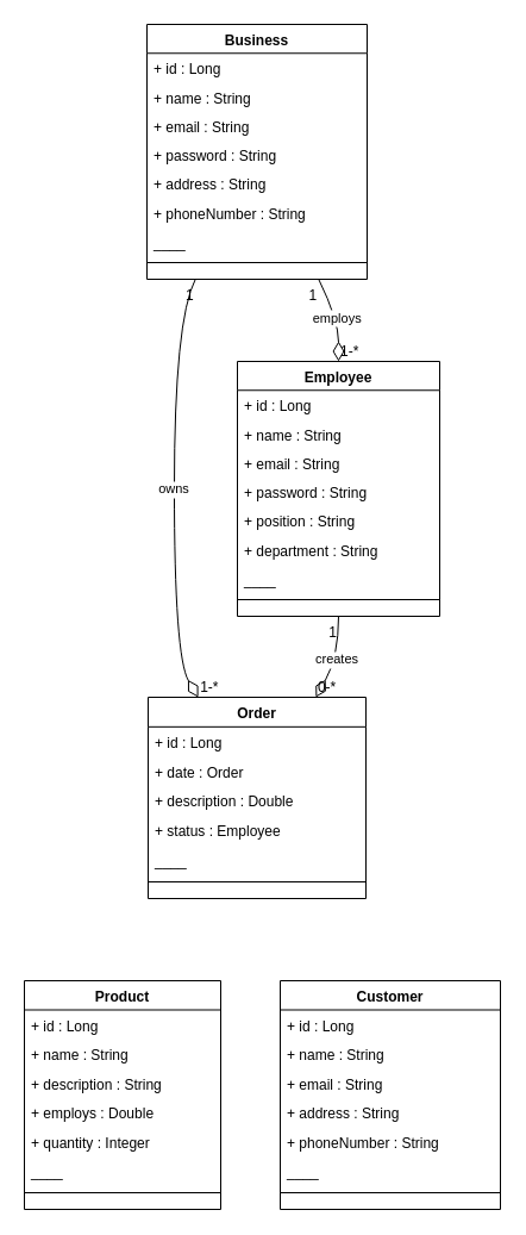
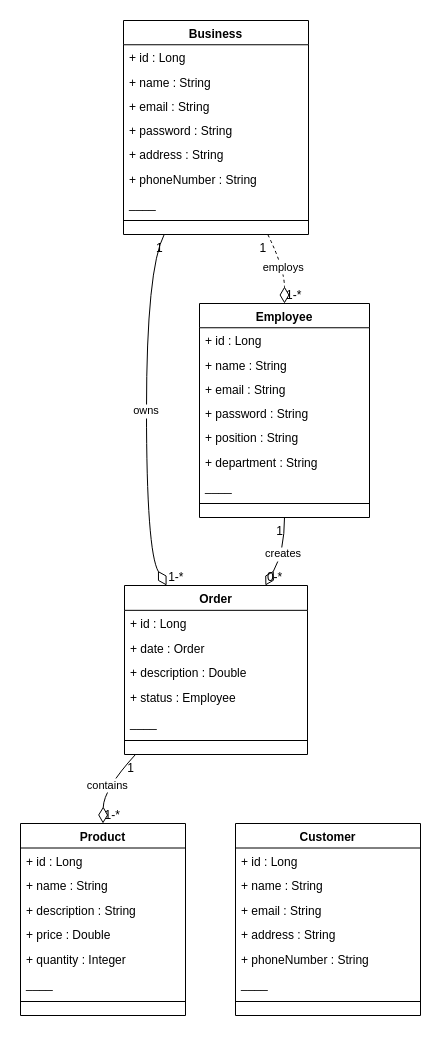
  <mxCell id="0" />
  <mxCell id="1" parent="0" />
  <mxCell id="2" value="Business" style="swimlane;fontStyle=1;align=center;verticalAlign=top;childLayout=stackLayout;horizontal=1;startSize=24.259;horizontalStack=0;resizeParent=1;resizeParentMax=0;resizeLast=0;collapsible=0;marginBottom=0;" vertex="1" parent="1"><mxGeometry x="123" y="20" width="185" height="214" as="geometry" /></mxCell>
  <mxCell id="3" value="+ id : Long" style="text;strokeColor=none;fillColor=none;align=left;verticalAlign=top;spacingLeft=4;spacingRight=4;overflow=hidden;rotatable=0;points=[[0,0.5],[1,0.5]];portConstraint=eastwest;" vertex="1" parent="2"><mxGeometry y="24" width="185" height="24" as="geometry" /></mxCell>
  <mxCell id="4" value="+ name : String" style="text;strokeColor=none;fillColor=none;align=left;verticalAlign=top;spacingLeft=4;spacingRight=4;overflow=hidden;rotatable=0;points=[[0,0.5],[1,0.5]];portConstraint=eastwest;" vertex="1" parent="2"><mxGeometry y="49" width="185" height="24" as="geometry" /></mxCell>
  <mxCell id="5" value="+ email : String" style="text;strokeColor=none;fillColor=none;align=left;verticalAlign=top;spacingLeft=4;spacingRight=4;overflow=hidden;rotatable=0;points=[[0,0.5],[1,0.5]];portConstraint=eastwest;" vertex="1" parent="2"><mxGeometry y="73" width="185" height="24" as="geometry" /></mxCell>
  <mxCell id="6" value="+ password : String" style="text;strokeColor=none;fillColor=none;align=left;verticalAlign=top;spacingLeft=4;spacingRight=4;overflow=hidden;rotatable=0;points=[[0,0.5],[1,0.5]];portConstraint=eastwest;" vertex="1" parent="2"><mxGeometry y="97" width="185" height="24" as="geometry" /></mxCell>
  <mxCell id="7" value="+ address : String" style="text;strokeColor=none;fillColor=none;align=left;verticalAlign=top;spacingLeft=4;spacingRight=4;overflow=hidden;rotatable=0;points=[[0,0.5],[1,0.5]];portConstraint=eastwest;" vertex="1" parent="2"><mxGeometry y="121" width="185" height="24" as="geometry" /></mxCell>
  <mxCell id="8" value="+ phoneNumber : String" style="text;strokeColor=none;fillColor=none;align=left;verticalAlign=top;spacingLeft=4;spacingRight=4;overflow=hidden;rotatable=0;points=[[0,0.5],[1,0.5]];portConstraint=eastwest;" vertex="1" parent="2"><mxGeometry y="146" width="185" height="24" as="geometry" /></mxCell>
  <mxCell id="9" value="____" style="text;strokeColor=none;fillColor=none;align=left;verticalAlign=top;spacingLeft=4;spacingRight=4;overflow=hidden;rotatable=0;points=[[0,0.5],[1,0.5]];portConstraint=eastwest;" vertex="1" parent="2"><mxGeometry y="170" width="185" height="24" as="geometry" /></mxCell>
  <mxCell id="10" style="line;strokeWidth=1;fillColor=none;align=left;verticalAlign=middle;spacingTop=-1;spacingLeft=3;spacingRight=3;rotatable=0;labelPosition=right;points=[];portConstraint=eastwest;strokeColor=inherit;" vertex="1" parent="2"><mxGeometry y="194" width="185" height="12" as="geometry" /></mxCell>
  <mxCell id="11" value="Employee" style="swimlane;fontStyle=1;align=center;verticalAlign=top;childLayout=stackLayout;horizontal=1;startSize=24.259;horizontalStack=0;resizeParent=1;resizeParentMax=0;resizeLast=0;collapsible=0;marginBottom=0;" vertex="1" parent="1"><mxGeometry x="199" y="303" width="170" height="214" as="geometry" /></mxCell>
  <mxCell id="12" value="+ id : Long" style="text;strokeColor=none;fillColor=none;align=left;verticalAlign=top;spacingLeft=4;spacingRight=4;overflow=hidden;rotatable=0;points=[[0,0.5],[1,0.5]];portConstraint=eastwest;" vertex="1" parent="11"><mxGeometry y="24" width="170" height="24" as="geometry" /></mxCell>
  <mxCell id="13" value="+ name : String" style="text;strokeColor=none;fillColor=none;align=left;verticalAlign=top;spacingLeft=4;spacingRight=4;overflow=hidden;rotatable=0;points=[[0,0.5],[1,0.5]];portConstraint=eastwest;" vertex="1" parent="11"><mxGeometry y="49" width="170" height="24" as="geometry" /></mxCell>
  <mxCell id="14" value="+ email : String" style="text;strokeColor=none;fillColor=none;align=left;verticalAlign=top;spacingLeft=4;spacingRight=4;overflow=hidden;rotatable=0;points=[[0,0.5],[1,0.5]];portConstraint=eastwest;" vertex="1" parent="11"><mxGeometry y="73" width="170" height="24" as="geometry" /></mxCell>
  <mxCell id="15" value="+ password : String" style="text;strokeColor=none;fillColor=none;align=left;verticalAlign=top;spacingLeft=4;spacingRight=4;overflow=hidden;rotatable=0;points=[[0,0.5],[1,0.5]];portConstraint=eastwest;" vertex="1" parent="11"><mxGeometry y="97" width="170" height="24" as="geometry" /></mxCell>
  <mxCell id="16" value="+ position : String" style="text;strokeColor=none;fillColor=none;align=left;verticalAlign=top;spacingLeft=4;spacingRight=4;overflow=hidden;rotatable=0;points=[[0,0.5],[1,0.5]];portConstraint=eastwest;" vertex="1" parent="11"><mxGeometry y="121" width="170" height="24" as="geometry" /></mxCell>
  <mxCell id="17" value="+ department : String" style="text;strokeColor=none;fillColor=none;align=left;verticalAlign=top;spacingLeft=4;spacingRight=4;overflow=hidden;rotatable=0;points=[[0,0.5],[1,0.5]];portConstraint=eastwest;" vertex="1" parent="11"><mxGeometry y="146" width="170" height="24" as="geometry" /></mxCell>
  <mxCell id="18" value="____" style="text;strokeColor=none;fillColor=none;align=left;verticalAlign=top;spacingLeft=4;spacingRight=4;overflow=hidden;rotatable=0;points=[[0,0.5],[1,0.5]];portConstraint=eastwest;" vertex="1" parent="11"><mxGeometry y="170" width="170" height="24" as="geometry" /></mxCell>
  <mxCell id="19" style="line;strokeWidth=1;fillColor=none;align=left;verticalAlign=middle;spacingTop=-1;spacingLeft=3;spacingRight=3;rotatable=0;labelPosition=right;points=[];portConstraint=eastwest;strokeColor=inherit;" vertex="1" parent="11"><mxGeometry y="194" width="170" height="12" as="geometry" /></mxCell>
  <mxCell id="20" value="Product" style="swimlane;fontStyle=1;align=center;verticalAlign=top;childLayout=stackLayout;horizontal=1;startSize=24.507;horizontalStack=0;resizeParent=1;resizeParentMax=0;resizeLast=0;collapsible=0;marginBottom=0;" vertex="1" parent="1"><mxGeometry x="20" y="823" width="165" height="192" as="geometry" /></mxCell>
  <mxCell id="21" value="+ id : Long" style="text;strokeColor=none;fillColor=none;align=left;verticalAlign=top;spacingLeft=4;spacingRight=4;overflow=hidden;rotatable=0;points=[[0,0.5],[1,0.5]];portConstraint=eastwest;" vertex="1" parent="20"><mxGeometry y="25" width="165" height="25" as="geometry" /></mxCell>
  <mxCell id="22" value="+ name : String" style="text;strokeColor=none;fillColor=none;align=left;verticalAlign=top;spacingLeft=4;spacingRight=4;overflow=hidden;rotatable=0;points=[[0,0.5],[1,0.5]];portConstraint=eastwest;" vertex="1" parent="20"><mxGeometry y="49" width="165" height="25" as="geometry" /></mxCell>
  <mxCell id="23" value="+ description : String" style="text;strokeColor=none;fillColor=none;align=left;verticalAlign=top;spacingLeft=4;spacingRight=4;overflow=hidden;rotatable=0;points=[[0,0.5],[1,0.5]];portConstraint=eastwest;" vertex="1" parent="20"><mxGeometry y="74" width="165" height="25" as="geometry" /></mxCell>
- <mxCell id="24" value="+ employs : Double" style="text;strokeColor=none;fillColor=none;align=left;verticalAlign=top;spacingLeft=4;spacingRight=4;overflow=hidden;rotatable=0;points=[[0,0.5],[1,0.5]];portConstraint=eastwest;" vertex="1" parent="20"><mxGeometry y="98" width="165" height="25" as="geometry" /></mxCell>
+ <mxCell id="24" value="+ price : Double" style="text;strokeColor=none;fillColor=none;align=left;verticalAlign=top;spacingLeft=4;spacingRight=4;overflow=hidden;rotatable=0;points=[[0,0.5],[1,0.5]];portConstraint=eastwest;" vertex="1" parent="20"><mxGeometry y="98" width="165" height="25" as="geometry" /></mxCell>
  <mxCell id="25" value="+ quantity : Integer" style="text;strokeColor=none;fillColor=none;align=left;verticalAlign=top;spacingLeft=4;spacingRight=4;overflow=hidden;rotatable=0;points=[[0,0.5],[1,0.5]];portConstraint=eastwest;" vertex="1" parent="20"><mxGeometry y="123" width="165" height="25" as="geometry" /></mxCell>
  <mxCell id="26" value="____" style="text;strokeColor=none;fillColor=none;align=left;verticalAlign=top;spacingLeft=4;spacingRight=4;overflow=hidden;rotatable=0;points=[[0,0.5],[1,0.5]];portConstraint=eastwest;" vertex="1" parent="20"><mxGeometry y="147" width="165" height="25" as="geometry" /></mxCell>
  <mxCell id="27" style="line;strokeWidth=1;fillColor=none;align=left;verticalAlign=middle;spacingTop=-1;spacingLeft=3;spacingRight=3;rotatable=0;labelPosition=right;points=[];portConstraint=eastwest;strokeColor=inherit;" vertex="1" parent="20"><mxGeometry y="172" width="165" height="12" as="geometry" /></mxCell>
  <mxCell id="28" value="Customer" style="swimlane;fontStyle=1;align=center;verticalAlign=top;childLayout=stackLayout;horizontal=1;startSize=24.507;horizontalStack=0;resizeParent=1;resizeParentMax=0;resizeLast=0;collapsible=0;marginBottom=0;" vertex="1" parent="1"><mxGeometry x="235" y="823" width="185" height="192" as="geometry" /></mxCell>
  <mxCell id="29" value="+ id : Long" style="text;strokeColor=none;fillColor=none;align=left;verticalAlign=top;spacingLeft=4;spacingRight=4;overflow=hidden;rotatable=0;points=[[0,0.5],[1,0.5]];portConstraint=eastwest;" vertex="1" parent="28"><mxGeometry y="25" width="185" height="25" as="geometry" /></mxCell>
  <mxCell id="30" value="+ name : String" style="text;strokeColor=none;fillColor=none;align=left;verticalAlign=top;spacingLeft=4;spacingRight=4;overflow=hidden;rotatable=0;points=[[0,0.5],[1,0.5]];portConstraint=eastwest;" vertex="1" parent="28"><mxGeometry y="49" width="185" height="25" as="geometry" /></mxCell>
  <mxCell id="31" value="+ email : String" style="text;strokeColor=none;fillColor=none;align=left;verticalAlign=top;spacingLeft=4;spacingRight=4;overflow=hidden;rotatable=0;points=[[0,0.5],[1,0.5]];portConstraint=eastwest;" vertex="1" parent="28"><mxGeometry y="74" width="185" height="25" as="geometry" /></mxCell>
  <mxCell id="32" value="+ address : String" style="text;strokeColor=none;fillColor=none;align=left;verticalAlign=top;spacingLeft=4;spacingRight=4;overflow=hidden;rotatable=0;points=[[0,0.5],[1,0.5]];portConstraint=eastwest;" vertex="1" parent="28"><mxGeometry y="98" width="185" height="25" as="geometry" /></mxCell>
  <mxCell id="33" value="+ phoneNumber : String" style="text;strokeColor=none;fillColor=none;align=left;verticalAlign=top;spacingLeft=4;spacingRight=4;overflow=hidden;rotatable=0;points=[[0,0.5],[1,0.5]];portConstraint=eastwest;" vertex="1" parent="28"><mxGeometry y="123" width="185" height="25" as="geometry" /></mxCell>
  <mxCell id="34" value="____" style="text;strokeColor=none;fillColor=none;align=left;verticalAlign=top;spacingLeft=4;spacingRight=4;overflow=hidden;rotatable=0;points=[[0,0.5],[1,0.5]];portConstraint=eastwest;" vertex="1" parent="28"><mxGeometry y="147" width="185" height="25" as="geometry" /></mxCell>
  <mxCell id="35" style="line;strokeWidth=1;fillColor=none;align=left;verticalAlign=middle;spacingTop=-1;spacingLeft=3;spacingRight=3;rotatable=0;labelPosition=right;points=[];portConstraint=eastwest;strokeColor=inherit;" vertex="1" parent="28"><mxGeometry y="172" width="185" height="12" as="geometry" /></mxCell>
  <mxCell id="36" value="Order" style="swimlane;fontStyle=1;align=center;verticalAlign=top;childLayout=stackLayout;horizontal=1;startSize=24.831;horizontalStack=0;resizeParent=1;resizeParentMax=0;resizeLast=0;collapsible=0;marginBottom=0;" vertex="1" parent="1"><mxGeometry x="124" y="585" width="183" height="169" as="geometry" /></mxCell>
  <mxCell id="37" value="+ id : Long" style="text;strokeColor=none;fillColor=none;align=left;verticalAlign=top;spacingLeft=4;spacingRight=4;overflow=hidden;rotatable=0;points=[[0,0.5],[1,0.5]];portConstraint=eastwest;" vertex="1" parent="36"><mxGeometry y="25" width="183" height="25" as="geometry" /></mxCell>
  <mxCell id="38" value="+ date : Order" style="text;strokeColor=none;fillColor=none;align=left;verticalAlign=top;spacingLeft=4;spacingRight=4;overflow=hidden;rotatable=0;points=[[0,0.5],[1,0.5]];portConstraint=eastwest;" vertex="1" parent="36"><mxGeometry y="50" width="183" height="25" as="geometry" /></mxCell>
  <mxCell id="39" value="+ description : Double" style="text;strokeColor=none;fillColor=none;align=left;verticalAlign=top;spacingLeft=4;spacingRight=4;overflow=hidden;rotatable=0;points=[[0,0.5],[1,0.5]];portConstraint=eastwest;" vertex="1" parent="36"><mxGeometry y="74" width="183" height="25" as="geometry" /></mxCell>
  <mxCell id="40" value="+ status : Employee" style="text;strokeColor=none;fillColor=none;align=left;verticalAlign=top;spacingLeft=4;spacingRight=4;overflow=hidden;rotatable=0;points=[[0,0.5],[1,0.5]];portConstraint=eastwest;" vertex="1" parent="36"><mxGeometry y="99" width="183" height="25" as="geometry" /></mxCell>
  <mxCell id="41" value="____" style="text;strokeColor=none;fillColor=none;align=left;verticalAlign=top;spacingLeft=4;spacingRight=4;overflow=hidden;rotatable=0;points=[[0,0.5],[1,0.5]];portConstraint=eastwest;" vertex="1" parent="36"><mxGeometry y="124" width="183" height="25" as="geometry" /></mxCell>
  <mxCell id="42" style="line;strokeWidth=1;fillColor=none;align=left;verticalAlign=middle;spacingTop=-1;spacingLeft=3;spacingRight=3;rotatable=0;labelPosition=right;points=[];portConstraint=eastwest;strokeColor=inherit;" vertex="1" parent="36"><mxGeometry y="149" width="183" height="12" as="geometry" /></mxCell>
  <mxCell id="43" value="owns" style="curved=1;startArrow=none;endArrow=diamondThin;endSize=14;endFill=0;exitX=0.22;exitY=1;entryX=0.23;entryY=0;" edge="1" parent="1" source="2" target="36"><mxGeometry relative="1" as="geometry"><Array as="points"><mxPoint x="146" y="268" /><mxPoint x="146" y="551" /></Array></mxGeometry></mxCell>
  <mxCell id="44" value="1" style="edgeLabel;resizable=0;labelBackgroundColor=none;fontSize=12;align=right;verticalAlign=top;" vertex="1" parent="43"><mxGeometry x="-1" relative="1" as="geometry" /></mxCell>
  <mxCell id="45" value="1-*" style="edgeLabel;resizable=0;labelBackgroundColor=none;fontSize=12;align=left;verticalAlign=bottom;" vertex="1" parent="43"><mxGeometry x="1" relative="1" as="geometry" /></mxCell>
- <mxCell id="46" value="employs" style="curved=1;startArrow=none;endArrow=diamondThin;endSize=14;endFill=0;exitX=0.78;exitY=1;entryX=0.5;entryY=0;" edge="1" parent="1" source="2" target="11"><mxGeometry relative="1" as="geometry"><Array as="points"><mxPoint x="284" y="268" /></Array></mxGeometry></mxCell>
+ <mxCell id="46" value="employs" style="curved=1;startArrow=none;endArrow=diamondThin;endSize=14;endFill=0;exitX=0.78;exitY=1;entryX=0.5;entryY=0;dashed=1;" edge="1" parent="1" source="2" target="11"><mxGeometry relative="1" as="geometry"><Array as="points"><mxPoint x="284" y="268" /></Array></mxGeometry></mxCell>
  <mxCell id="47" value="1" style="edgeLabel;resizable=0;labelBackgroundColor=none;fontSize=12;align=right;verticalAlign=top;" vertex="1" parent="46"><mxGeometry x="-1" relative="1" as="geometry" /></mxCell>
  <mxCell id="48" value="1-*" style="edgeLabel;resizable=0;labelBackgroundColor=none;fontSize=12;align=left;verticalAlign=bottom;" vertex="1" parent="46"><mxGeometry x="1" relative="1" as="geometry" /></mxCell>
+ <mxCell id="49" value="contains" style="curved=1;startArrow=none;endArrow=diamondThin;endSize=14;endFill=0;exitX=0.06;exitY=1;entryX=0.5;entryY=0;" edge="1" parent="1" source="36" target="20"><mxGeometry relative="1" as="geometry"><Array as="points"><mxPoint x="103" y="789" /></Array></mxGeometry></mxCell>
+ <mxCell id="50" value="1" style="edgeLabel;resizable=0;labelBackgroundColor=none;fontSize=12;align=right;verticalAlign=top;" vertex="1" parent="49"><mxGeometry x="-1" relative="1" as="geometry" /></mxCell>
+ <mxCell id="51" value="1-*" style="edgeLabel;resizable=0;labelBackgroundColor=none;fontSize=12;align=left;verticalAlign=bottom;" vertex="1" parent="49"><mxGeometry x="1" relative="1" as="geometry" /></mxCell>
  <mxCell id="52" value="creates" style="curved=1;startArrow=none;endArrow=diamondThin;endSize=14;endFill=0;exitX=0.5;exitY=1;entryX=0.77;entryY=0;" edge="1" parent="1" source="11" target="36"><mxGeometry relative="1" as="geometry"><Array as="points"><mxPoint x="284" y="551" /></Array></mxGeometry></mxCell>
  <mxCell id="53" value="1" style="edgeLabel;resizable=0;labelBackgroundColor=none;fontSize=12;align=right;verticalAlign=top;" vertex="1" parent="52"><mxGeometry x="-1" relative="1" as="geometry" /></mxCell>
  <mxCell id="54" value="0-*" style="edgeLabel;resizable=0;labelBackgroundColor=none;fontSize=12;align=left;verticalAlign=bottom;" vertex="1" parent="52"><mxGeometry x="1" relative="1" as="geometry" /></mxCell>
